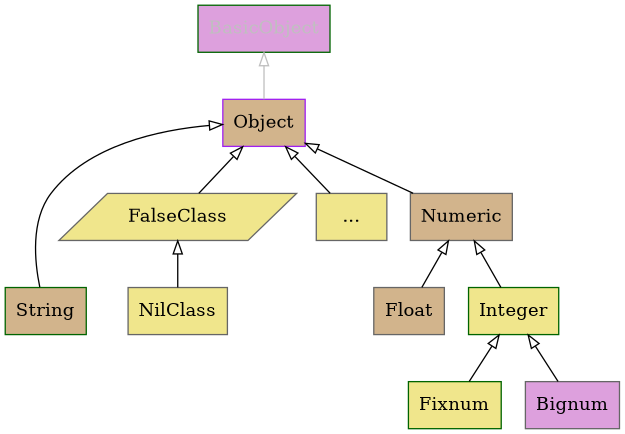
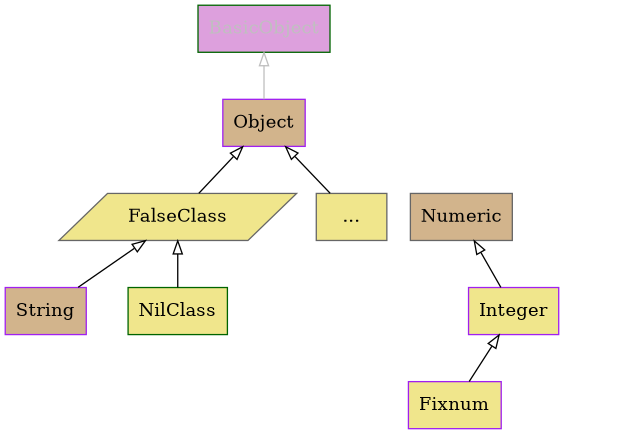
  digraph {
    node [color=gray40 fillcolor=khaki shape=box style=filled]
    edge [arrowtail=empty dir=back]
    n1 [color=darkgreen fillcolor=plum fontcolor=gray75 label=BasicObject]
    n2 [color=purple fillcolor=tan label=Object]
-   n3 [color=darkgreen fillcolor=tan label=String]
+   n3 [color=purple fillcolor=tan label=String]
    n4 [label=FalseClass shape=parallelogram]
    n5 [label="..."]
    n6 [fillcolor=tan label=Numeric]
-   n7 [label=NilClass]
-   n8 [fillcolor=tan label=Float]
-   n9 [color=darkgreen label=Integer]
-   n10 [color=darkgreen label=Fixnum]
-   n11 [fillcolor=plum label=Bignum]
+   n7 [color=darkgreen label=NilClass]
+   n9 [color=purple label=Integer]
+   n10 [color=purple label=Fixnum]
    n1 -> n2 [color=gray75]
-   n2 -> n3
+   n4 -> n3
    n2 -> n4
    n2 -> n5
-   n2 -> n6
    n4 -> n7
-   n6 -> n8
    n6 -> n9
    n9 -> n10
-   n9 -> n11
  }
